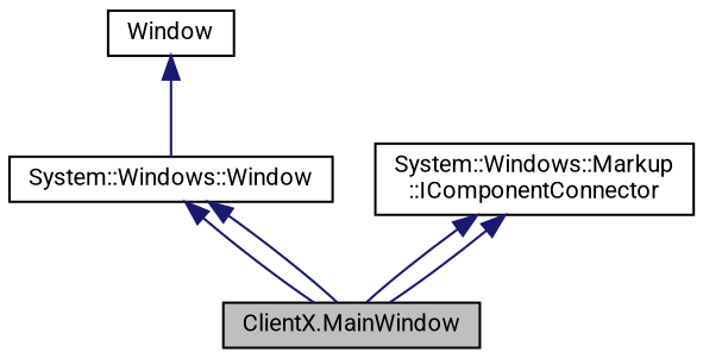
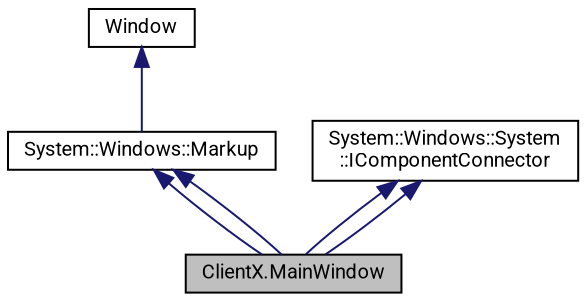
  digraph {
    fontname=Roboto
    node [color=black fillcolor=white fontname=Roboto fontsize=10 shape=record style=filled]
    edge [color=midnightblue dir=back fontname=Roboto fontsize=10 labelfontname=Helvetica labelfontsize=10 style=solid]
    n1 [fillcolor=grey75 fontcolor=black height=0.2 label="ClientX.MainWindow" width=0.4]
    n2 [height=0.2 label=Window width=0.4]
-   n3 [height=0.2 label="System::Windows::Window" width=0.4]
-   n4 [height=0.2 label="System::Windows::Markup\l::IComponentConnector" width=0.4]
+   n3 [height=0.2 label="System::Windows::Markup" width=0.4]
+   n4 [height=0.2 label="System::Windows::System\l::IComponentConnector" width=0.4]
    n2 -> n3
    n3 -> n1
    n3 -> n1
    n4 -> n1
    n4 -> n1
  }
